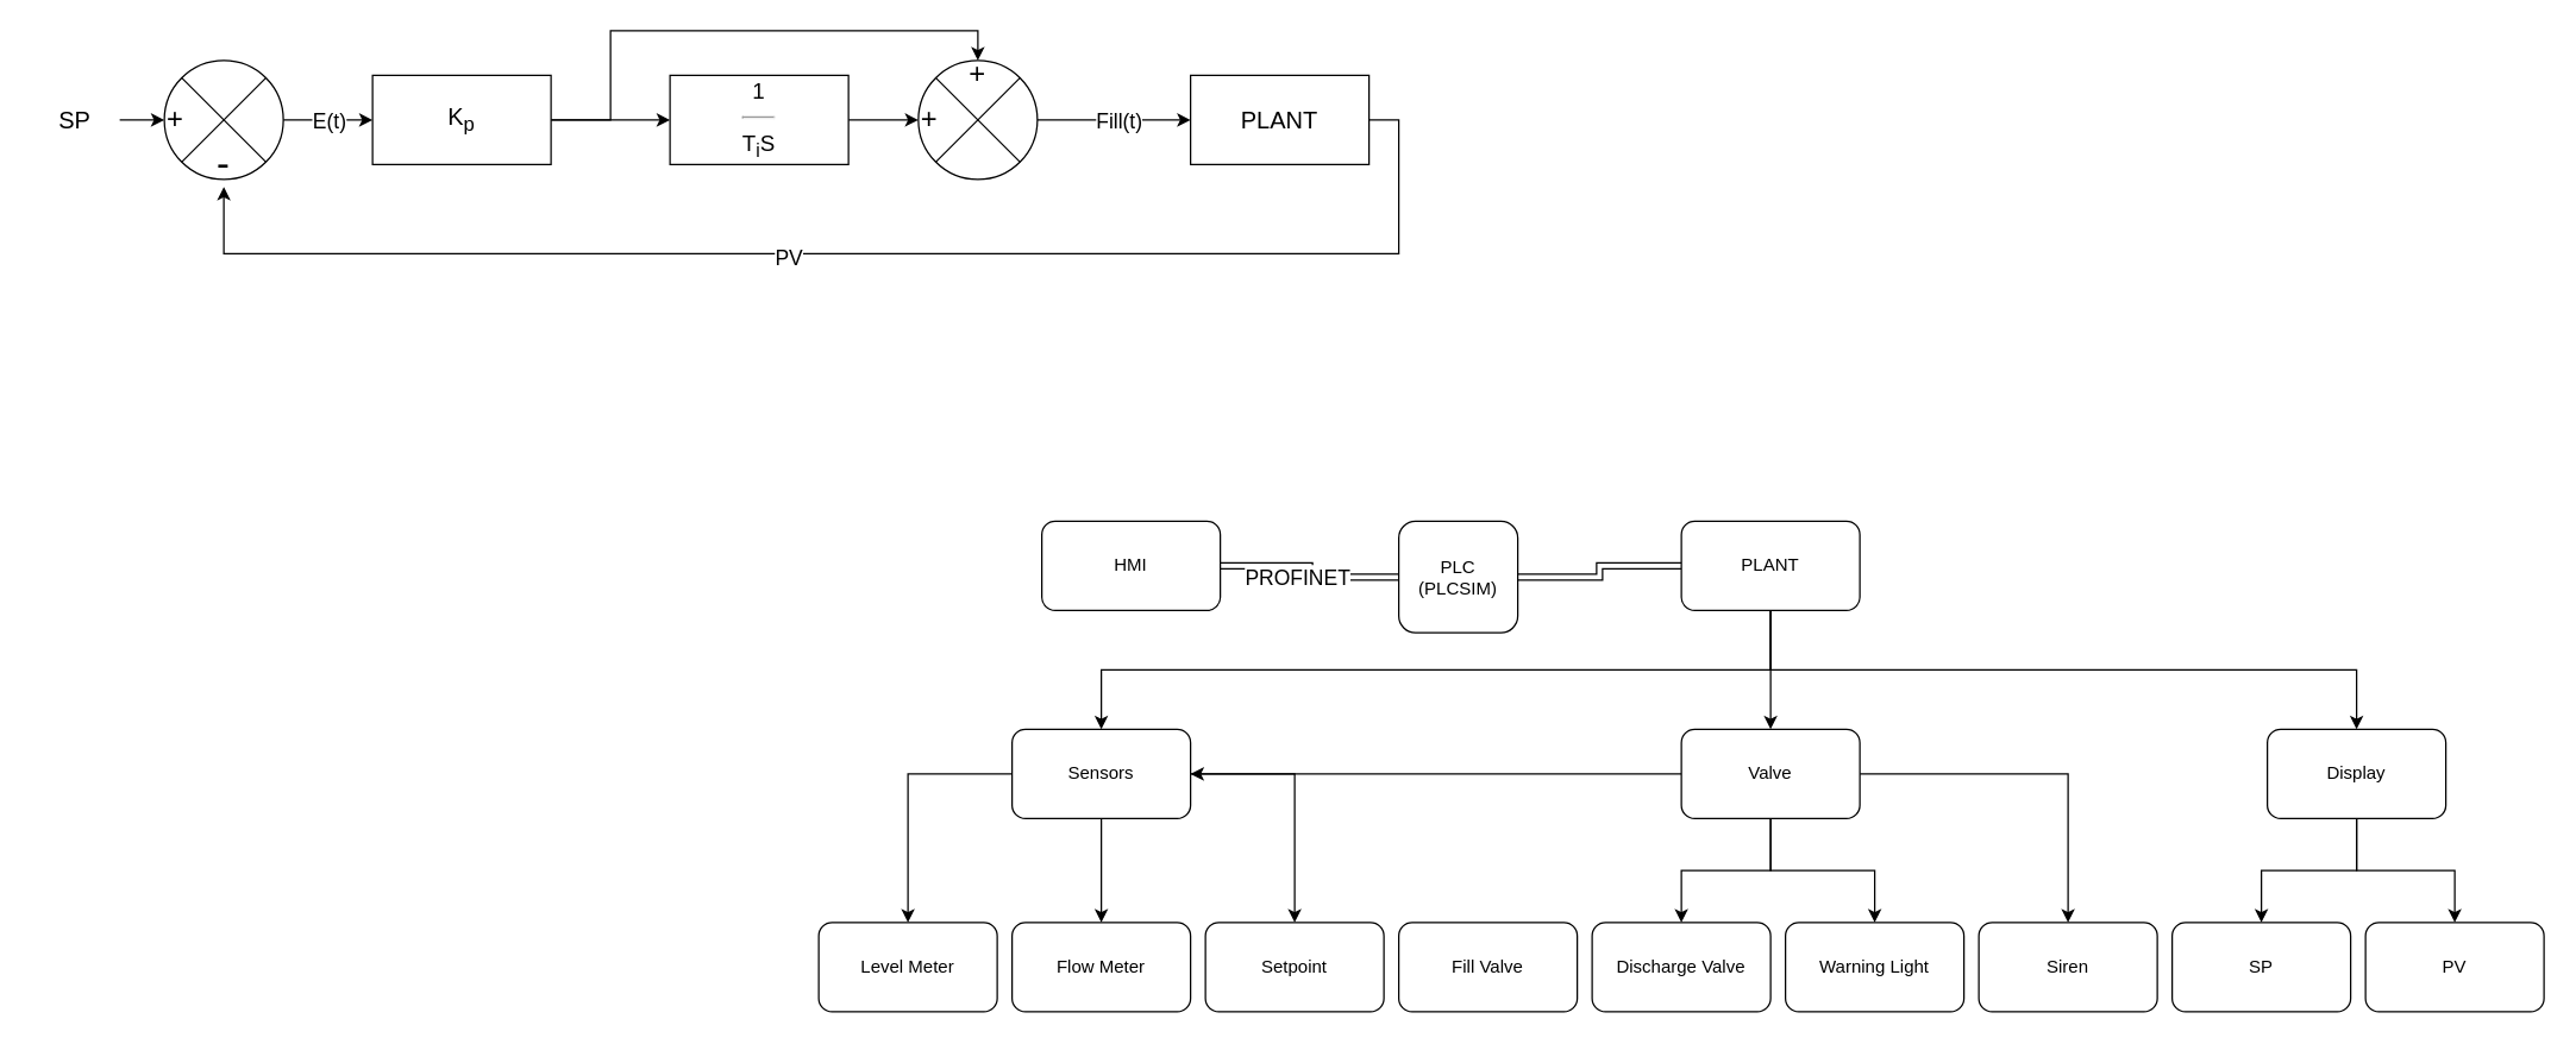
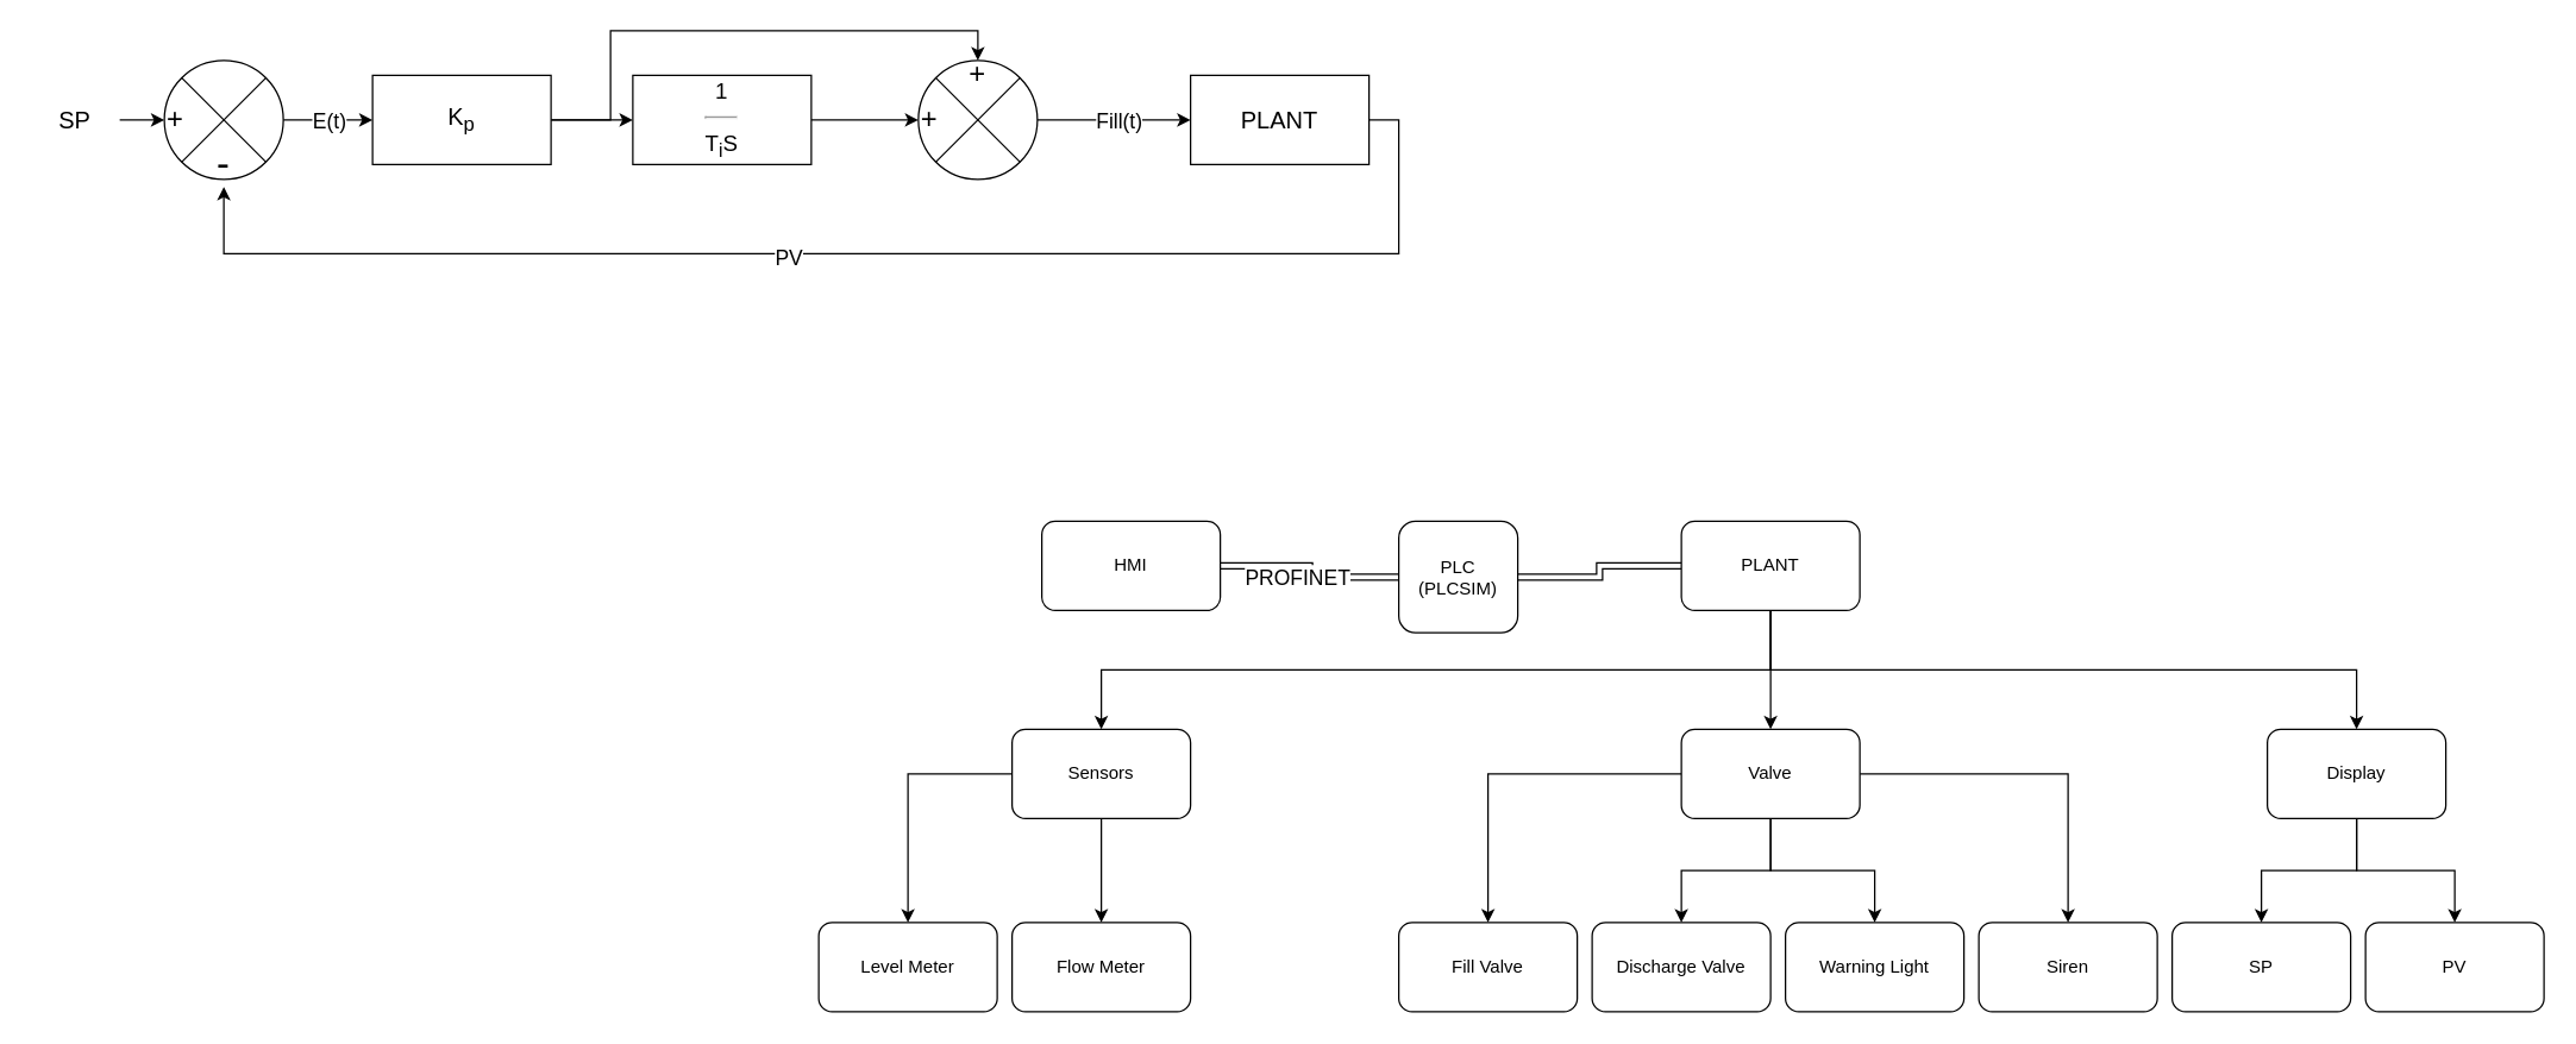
  <mxCell id="0" />
  <mxCell id="1" parent="0" />
  <mxCell id="2" value="" style="edgeStyle=orthogonalEdgeStyle;rounded=0;orthogonalLoop=1;jettySize=auto;html=1;" edge="1" parent="1" source="3"><mxGeometry relative="1" as="geometry"><mxPoint x="110" y="80" as="targetPoint" /></mxGeometry></mxCell>
  <mxCell id="3" value="&lt;font style=&quot;font-size: 16px;&quot;&gt;SP&lt;/font&gt;" style="text;html=1;strokeColor=none;fillColor=none;align=center;verticalAlign=middle;whiteSpace=wrap;rounded=0;" vertex="1" parent="1"><mxGeometry x="20" y="65" width="60" height="30" as="geometry" /></mxCell>
  <mxCell id="4" value="" style="edgeStyle=orthogonalEdgeStyle;rounded=0;orthogonalLoop=1;jettySize=auto;html=1;" edge="1" parent="1" source="6" target="10"><mxGeometry relative="1" as="geometry" /></mxCell>
  <mxCell id="5" value="&lt;font style=&quot;font-size: 14px;&quot;&gt;E(t)&lt;/font&gt;" style="edgeLabel;html=1;align=center;verticalAlign=middle;resizable=0;points=[];" vertex="1" connectable="0" parent="4"><mxGeometry x="0.291" relative="1" as="geometry"><mxPoint x="-9" as="offset" /></mxGeometry></mxCell>
  <mxCell id="6" value="&lt;font style=&quot;font-size: 19px;&quot;&gt;+&lt;/font&gt;" style="shape=sumEllipse;perimeter=ellipsePerimeter;whiteSpace=wrap;html=1;backgroundOutline=1;align=left;" vertex="1" parent="1"><mxGeometry x="110" y="40" width="80" height="80" as="geometry" /></mxCell>
  <mxCell id="7" value="&lt;font style=&quot;font-size: 26px;&quot;&gt;-&lt;/font&gt;" style="text;html=1;strokeColor=none;fillColor=none;align=center;verticalAlign=middle;whiteSpace=wrap;rounded=0;" vertex="1" parent="1"><mxGeometry x="120" y="95" width="60" height="30" as="geometry" /></mxCell>
  <mxCell id="8" value="" style="edgeStyle=orthogonalEdgeStyle;rounded=0;orthogonalLoop=1;jettySize=auto;html=1;" edge="1" parent="1" source="10" target="12"><mxGeometry relative="1" as="geometry" /></mxCell>
  <mxCell id="9" style="edgeStyle=orthogonalEdgeStyle;rounded=0;orthogonalLoop=1;jettySize=auto;html=1;exitX=1;exitY=0.5;exitDx=0;exitDy=0;entryX=0.5;entryY=0;entryDx=0;entryDy=0;" edge="1" parent="1" source="10" target="15"><mxGeometry relative="1" as="geometry"><Array as="points"><mxPoint x="410" y="80" /><mxPoint x="410" y="20" /><mxPoint x="657" y="20" /></Array></mxGeometry></mxCell>
  <mxCell id="10" value="&lt;font style=&quot;font-size: 16px;&quot;&gt;K&lt;sub&gt;p&lt;/sub&gt;&lt;/font&gt;" style="whiteSpace=wrap;html=1;align=center;" vertex="1" parent="1"><mxGeometry x="250" y="50" width="120" height="60" as="geometry" /></mxCell>
  <mxCell id="11" style="edgeStyle=orthogonalEdgeStyle;rounded=0;orthogonalLoop=1;jettySize=auto;html=1;entryX=0;entryY=0.5;entryDx=0;entryDy=0;" edge="1" parent="1" source="12" target="15"><mxGeometry relative="1" as="geometry" /></mxCell>
- <mxCell id="12" value="&lt;font style=&quot;font-size: 15px;&quot;&gt;1&lt;/font&gt;&lt;hr style=&quot;border-color: var(--border-color); font-size: 15px;&quot;&gt;&lt;font style=&quot;font-size: 15px;&quot;&gt;T&lt;sub style=&quot;border-color: var(--border-color);&quot;&gt;i&lt;/sub&gt;S&lt;/font&gt;" style="whiteSpace=wrap;html=1;" vertex="1" parent="1"><mxGeometry x="450" y="50" width="120" height="60" as="geometry" /></mxCell>
+ <mxCell id="12" value="&lt;font style=&quot;font-size: 15px;&quot;&gt;1&lt;/font&gt;&lt;hr style=&quot;border-color: var(--border-color); font-size: 15px;&quot;&gt;&lt;font style=&quot;font-size: 15px;&quot;&gt;T&lt;sub style=&quot;border-color: var(--border-color);&quot;&gt;i&lt;/sub&gt;S&lt;/font&gt;" style="whiteSpace=wrap;html=1;" vertex="1" parent="1"><mxGeometry x="425" y="50" width="120" height="60" as="geometry" /></mxCell>
  <mxCell id="13" value="" style="edgeStyle=orthogonalEdgeStyle;rounded=0;orthogonalLoop=1;jettySize=auto;html=1;" edge="1" parent="1" source="15" target="19"><mxGeometry relative="1" as="geometry" /></mxCell>
  <mxCell id="14" value="&lt;font style=&quot;font-size: 14px;&quot;&gt;Fill(t)&lt;/font&gt;" style="edgeLabel;html=1;align=center;verticalAlign=middle;resizable=0;points=[];" vertex="1" connectable="0" parent="13"><mxGeometry x="0.236" y="-1" relative="1" as="geometry"><mxPoint x="-10" y="-1" as="offset" /></mxGeometry></mxCell>
  <mxCell id="15" value="&lt;font style=&quot;font-size: 19px;&quot;&gt;+&lt;/font&gt;" style="shape=sumEllipse;perimeter=ellipsePerimeter;whiteSpace=wrap;html=1;backgroundOutline=1;align=left;" vertex="1" parent="1"><mxGeometry x="617" y="40" width="80" height="80" as="geometry" /></mxCell>
  <mxCell id="16" value="&lt;font style=&quot;font-size: 19px;&quot;&gt;+&lt;/font&gt;" style="text;html=1;strokeColor=none;fillColor=none;align=center;verticalAlign=middle;whiteSpace=wrap;rounded=0;" vertex="1" parent="1"><mxGeometry x="627" y="35" width="60" height="30" as="geometry" /></mxCell>
  <mxCell id="17" style="edgeStyle=orthogonalEdgeStyle;rounded=0;orthogonalLoop=1;jettySize=auto;html=1;exitX=1;exitY=0.5;exitDx=0;exitDy=0;entryX=0.5;entryY=1;entryDx=0;entryDy=0;" edge="1" parent="1" source="19" target="7"><mxGeometry relative="1" as="geometry"><Array as="points"><mxPoint x="940" y="80" /><mxPoint x="940" y="170" /><mxPoint x="150" y="170" /></Array></mxGeometry></mxCell>
  <mxCell id="18" value="&lt;font style=&quot;font-size: 14px;&quot;&gt;PV&lt;/font&gt;" style="edgeLabel;html=1;align=center;verticalAlign=middle;resizable=0;points=[];" vertex="1" connectable="0" parent="17"><mxGeometry x="0.102" y="2" relative="1" as="geometry"><mxPoint as="offset" /></mxGeometry></mxCell>
  <mxCell id="19" value="&lt;font style=&quot;font-size: 16px;&quot;&gt;PLANT&lt;/font&gt;" style="whiteSpace=wrap;html=1;align=center;" vertex="1" parent="1"><mxGeometry x="800" y="50" width="120" height="60" as="geometry" /></mxCell>
  <mxCell id="20" style="edgeStyle=orthogonalEdgeStyle;rounded=0;orthogonalLoop=1;jettySize=auto;html=1;exitX=0;exitY=0.5;exitDx=0;exitDy=0;entryX=1;entryY=0.5;entryDx=0;entryDy=0;shape=link;" edge="1" parent="1" source="23" target="28"><mxGeometry relative="1" as="geometry" /></mxCell>
  <mxCell id="21" value="&lt;font style=&quot;font-size: 14px;&quot;&gt;PROFINET&lt;/font&gt;" style="edgeLabel;html=1;align=center;verticalAlign=middle;resizable=0;points=[];" vertex="1" connectable="0" parent="20"><mxGeometry x="-0.331" relative="1" as="geometry"><mxPoint x="-26" as="offset" /></mxGeometry></mxCell>
  <mxCell id="22" style="edgeStyle=orthogonalEdgeStyle;rounded=0;orthogonalLoop=1;jettySize=auto;html=1;entryX=0;entryY=0.5;entryDx=0;entryDy=0;shape=link;" edge="1" parent="1" source="23" target="27"><mxGeometry relative="1" as="geometry" /></mxCell>
  <mxCell id="23" value="PLC &lt;br&gt;(PLCSIM)" style="rounded=1;whiteSpace=wrap;html=1;" vertex="1" parent="1"><mxGeometry x="940" y="350" width="80" height="75" as="geometry" /></mxCell>
  <mxCell id="24" style="edgeStyle=orthogonalEdgeStyle;rounded=0;orthogonalLoop=1;jettySize=auto;html=1;exitX=0.5;exitY=1;exitDx=0;exitDy=0;entryX=0.5;entryY=0;entryDx=0;entryDy=0;" edge="1" parent="1" source="27" target="37"><mxGeometry relative="1" as="geometry" /></mxCell>
  <mxCell id="25" style="edgeStyle=orthogonalEdgeStyle;rounded=0;orthogonalLoop=1;jettySize=auto;html=1;exitX=0.5;exitY=1;exitDx=0;exitDy=0;entryX=0.5;entryY=0;entryDx=0;entryDy=0;" edge="1" parent="1" source="27" target="32"><mxGeometry relative="1" as="geometry" /></mxCell>
  <mxCell id="26" style="edgeStyle=orthogonalEdgeStyle;rounded=0;orthogonalLoop=1;jettySize=auto;html=1;exitX=0.5;exitY=1;exitDx=0;exitDy=0;entryX=0.5;entryY=0;entryDx=0;entryDy=0;" edge="1" parent="1" source="27" target="47"><mxGeometry relative="1" as="geometry" /></mxCell>
  <mxCell id="27" value="PLANT" style="rounded=1;whiteSpace=wrap;html=1;" vertex="1" parent="1"><mxGeometry x="1130" y="350" width="120" height="60" as="geometry" /></mxCell>
  <mxCell id="28" value="HMI" style="rounded=1;whiteSpace=wrap;html=1;" vertex="1" parent="1"><mxGeometry x="700" y="350" width="120" height="60" as="geometry" /></mxCell>
  <mxCell id="29" value="" style="edgeStyle=orthogonalEdgeStyle;rounded=0;orthogonalLoop=1;jettySize=auto;html=1;" edge="1" parent="1" source="32" target="38"><mxGeometry relative="1" as="geometry" /></mxCell>
  <mxCell id="30" style="edgeStyle=orthogonalEdgeStyle;rounded=0;orthogonalLoop=1;jettySize=auto;html=1;exitX=0.5;exitY=1;exitDx=0;exitDy=0;entryX=0.5;entryY=0;entryDx=0;entryDy=0;" edge="1" parent="1" source="32" target="39"><mxGeometry relative="1" as="geometry" /></mxCell>
- <mxCell id="31" style="edgeStyle=orthogonalEdgeStyle;rounded=0;orthogonalLoop=1;jettySize=auto;html=1;exitX=1;exitY=0.5;exitDx=0;exitDy=0;entryX=0.5;entryY=0;entryDx=0;entryDy=0;" edge="1" parent="1" source="32" target="40"><mxGeometry relative="1" as="geometry" /></mxCell>
  <mxCell id="32" value="Sensors" style="whiteSpace=wrap;html=1;rounded=1;" vertex="1" parent="1"><mxGeometry x="680" y="490" width="120" height="60" as="geometry" /></mxCell>
- <mxCell id="33" style="edgeStyle=orthogonalEdgeStyle;rounded=0;orthogonalLoop=1;jettySize=auto;html=1;exitX=0;exitY=0.5;exitDx=0;exitDy=0;" edge="1" parent="1" source="37" target="32"><mxGeometry relative="1" as="geometry" /></mxCell>
+ <mxCell id="33" style="edgeStyle=orthogonalEdgeStyle;rounded=0;orthogonalLoop=1;jettySize=auto;html=1;exitX=0;exitY=0.5;exitDx=0;exitDy=0;entryX=0.5;entryY=0;entryDx=0;entryDy=0;" edge="1" parent="1" source="37" target="41"><mxGeometry relative="1" as="geometry" /></mxCell>
  <mxCell id="34" style="edgeStyle=orthogonalEdgeStyle;rounded=0;orthogonalLoop=1;jettySize=auto;html=1;exitX=1;exitY=0.5;exitDx=0;exitDy=0;entryX=0.5;entryY=0;entryDx=0;entryDy=0;" edge="1" parent="1" source="37" target="44"><mxGeometry relative="1" as="geometry" /></mxCell>
  <mxCell id="35" style="edgeStyle=orthogonalEdgeStyle;rounded=0;orthogonalLoop=1;jettySize=auto;html=1;exitX=0.5;exitY=1;exitDx=0;exitDy=0;entryX=0.5;entryY=0;entryDx=0;entryDy=0;" edge="1" parent="1" source="37" target="42"><mxGeometry relative="1" as="geometry" /></mxCell>
  <mxCell id="36" style="edgeStyle=orthogonalEdgeStyle;rounded=0;orthogonalLoop=1;jettySize=auto;html=1;exitX=0.5;exitY=1;exitDx=0;exitDy=0;entryX=0.5;entryY=0;entryDx=0;entryDy=0;" edge="1" parent="1" source="37" target="43"><mxGeometry relative="1" as="geometry" /></mxCell>
  <mxCell id="37" value="Valve" style="rounded=1;whiteSpace=wrap;html=1;" vertex="1" parent="1"><mxGeometry x="1130" y="490" width="120" height="60" as="geometry" /></mxCell>
  <mxCell id="38" value="Level Meter" style="whiteSpace=wrap;html=1;rounded=1;" vertex="1" parent="1"><mxGeometry x="550" y="620" width="120" height="60" as="geometry" /></mxCell>
  <mxCell id="39" value="Flow Meter" style="rounded=1;whiteSpace=wrap;html=1;" vertex="1" parent="1"><mxGeometry x="680" y="620" width="120" height="60" as="geometry" /></mxCell>
- <mxCell id="40" value="Setpoint" style="rounded=1;whiteSpace=wrap;html=1;" vertex="1" parent="1"><mxGeometry x="810" y="620" width="120" height="60" as="geometry" /></mxCell>
  <mxCell id="41" value="Fill Valve" style="rounded=1;whiteSpace=wrap;html=1;" vertex="1" parent="1"><mxGeometry x="940" y="620" width="120" height="60" as="geometry" /></mxCell>
  <mxCell id="42" value="Discharge Valve" style="rounded=1;whiteSpace=wrap;html=1;" vertex="1" parent="1"><mxGeometry x="1070" y="620" width="120" height="60" as="geometry" /></mxCell>
  <mxCell id="43" value="Warning Light" style="rounded=1;whiteSpace=wrap;html=1;" vertex="1" parent="1"><mxGeometry x="1200" y="620" width="120" height="60" as="geometry" /></mxCell>
  <mxCell id="44" value="Siren" style="rounded=1;whiteSpace=wrap;html=1;" vertex="1" parent="1"><mxGeometry x="1330" y="620" width="120" height="60" as="geometry" /></mxCell>
  <mxCell id="45" style="edgeStyle=orthogonalEdgeStyle;rounded=0;orthogonalLoop=1;jettySize=auto;html=1;exitX=0.5;exitY=1;exitDx=0;exitDy=0;entryX=0.5;entryY=0;entryDx=0;entryDy=0;" edge="1" parent="1" source="47" target="48"><mxGeometry relative="1" as="geometry" /></mxCell>
  <mxCell id="46" style="edgeStyle=orthogonalEdgeStyle;rounded=0;orthogonalLoop=1;jettySize=auto;html=1;exitX=0.5;exitY=1;exitDx=0;exitDy=0;" edge="1" parent="1" source="47" target="49"><mxGeometry relative="1" as="geometry" /></mxCell>
  <mxCell id="47" value="Display" style="rounded=1;whiteSpace=wrap;html=1;" vertex="1" parent="1"><mxGeometry x="1524" y="490" width="120" height="60" as="geometry" /></mxCell>
  <mxCell id="48" value="SP" style="rounded=1;whiteSpace=wrap;html=1;" vertex="1" parent="1"><mxGeometry x="1460" y="620" width="120" height="60" as="geometry" /></mxCell>
  <mxCell id="49" value="PV" style="rounded=1;whiteSpace=wrap;html=1;" vertex="1" parent="1"><mxGeometry x="1590" y="620" width="120" height="60" as="geometry" /></mxCell>
